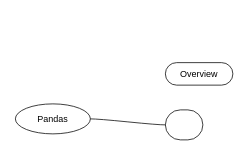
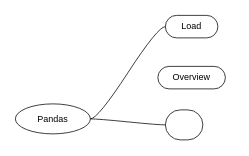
  <mxCell id="0" />
  <mxCell id="1" parent="0" />
+ <mxCell id="2" value="Load&lt;br&gt;" style="whiteSpace=wrap;html=1;rounded=1;arcSize=50;align=center;verticalAlign=middle;container=1;recursiveResize=0;strokeWidth=1;autosize=1;spacing=4;treeFolding=1;" vertex="1" parent="1"><mxGeometry x="220" y="20" width="70" height="30" as="geometry" /></mxCell>
+ <mxCell id="3" value="" style="edgeStyle=entityRelationEdgeStyle;startArrow=none;endArrow=none;segment=10;curved=1;" edge="1" target="2" parent="1" source="4"><mxGeometry relative="1" as="geometry"><mxPoint x="-80" y="-47" as="sourcePoint" /></mxGeometry></mxCell>
  <mxCell id="4" value="Pandas" style="ellipse;whiteSpace=wrap;html=1;align=center;container=1;recursiveResize=0;treeFolding=1;" vertex="1" parent="1"><mxGeometry x="20" y="138" width="100" height="40" as="geometry" /></mxCell>
- <mxCell id="5" value="Overview" style="whiteSpace=wrap;html=1;rounded=1;arcSize=50;align=center;verticalAlign=middle;container=1;recursiveResize=0;strokeWidth=1;autosize=1;spacing=4;treeFolding=1;" vertex="1" parent="1"><mxGeometry x="220" y="83" width="90" height="30" as="geometry" /></mxCell>
+ <mxCell id="5" value="Overview" style="whiteSpace=wrap;html=1;rounded=1;arcSize=50;align=center;verticalAlign=middle;container=1;recursiveResize=0;strokeWidth=1;autosize=1;spacing=4;treeFolding=1;" vertex="1" parent="1"><mxGeometry x="210" y="88" width="90" height="30" as="geometry" /></mxCell>
  <mxCell id="6" value="" style="whiteSpace=wrap;html=1;rounded=1;arcSize=50;align=center;verticalAlign=middle;container=1;recursiveResize=0;strokeWidth=1;autosize=1;spacing=4;treeFolding=1;" vertex="1" parent="1"><mxGeometry x="220" y="146" width="50" height="40" as="geometry" /></mxCell>
  <mxCell id="7" value="" style="edgeStyle=entityRelationEdgeStyle;startArrow=none;endArrow=none;segment=10;curved=1;entryX=0;entryY=0.5;entryDx=0;entryDy=0;exitX=1;exitY=0.5;exitDx=0;exitDy=0;" edge="1" parent="1" target="6" source="4"><mxGeometry relative="1" as="geometry"><mxPoint x="110" y="218" as="sourcePoint" /><mxPoint x="200" y="105" as="targetPoint" /></mxGeometry></mxCell>
